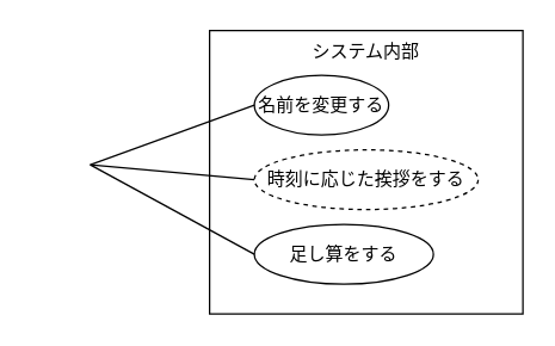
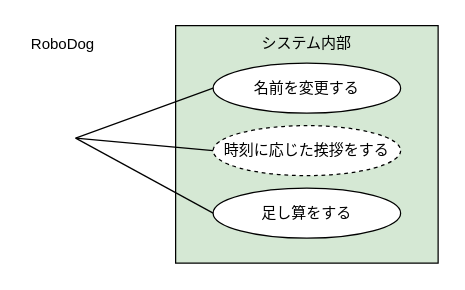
  <mxCell id="0" />
  <mxCell id="1" parent="0" />
- <mxCell id="2" value="システム内部" style="rounded=0;whiteSpace=wrap;html=1;verticalAlign=top;" parent="1" vertex="1"><mxGeometry x="140" y="20" width="210" height="190" as="geometry" /></mxCell>
- <mxCell id="3" value="名前を変更する" style="ellipse;whiteSpace=wrap;html=1;" parent="1" vertex="1"><mxGeometry x="170" y="50" width="90" height="40" as="geometry" /></mxCell>
+ <mxCell id="2" value="システム内部" style="rounded=0;whiteSpace=wrap;html=1;verticalAlign=top;fillColor=#d5e8d4;" parent="1" vertex="1"><mxGeometry x="140" y="20" width="210" height="190" as="geometry" /></mxCell>
+ <mxCell id="3" value="名前を変更する" style="ellipse;whiteSpace=wrap;html=1;" parent="1" vertex="1"><mxGeometry x="170" y="50" width="150" height="40" as="geometry" /></mxCell>
  <mxCell id="4" value="時刻に応じた挨拶をする" style="ellipse;whiteSpace=wrap;html=1;dashed=1;" parent="1" vertex="1"><mxGeometry x="170" y="100" width="150" height="40" as="geometry" /></mxCell>
  <mxCell id="5" value="" style="endArrow=none;html=1;entryX=0;entryY=0.5;entryDx=0;entryDy=0;" parent="1" target="3" edge="1"><mxGeometry width="50" height="50" relative="1" as="geometry"><mxPoint x="60" y="110" as="sourcePoint" /><mxPoint x="120" y="80" as="targetPoint" /></mxGeometry></mxCell>
  <mxCell id="6" value="" style="endArrow=none;html=1;entryX=0;entryY=0.5;entryDx=0;entryDy=0;" parent="1" target="4" edge="1"><mxGeometry width="50" height="50" relative="1" as="geometry"><mxPoint x="60" y="110" as="sourcePoint" /><mxPoint x="120" y="130" as="targetPoint" /></mxGeometry></mxCell>
+ <mxCell id="7" value="RoboDog" style="text;html=1;align=center;verticalAlign=middle;whiteSpace=wrap;rounded=0;" vertex="1" parent="1"><mxGeometry x="20" y="20" width="60" height="30" as="geometry" /></mxCell>
  <mxCell id="8" value="" style="endArrow=none;html=1;entryX=0;entryY=0.5;entryDx=0;entryDy=0;" edge="1" target="9" parent="1"><mxGeometry width="50" height="50" relative="1" as="geometry"><mxPoint x="60" y="110" as="sourcePoint" /><mxPoint x="120" y="190" as="targetPoint" /></mxGeometry></mxCell>
- <mxCell id="9" value="足し算をする" style="ellipse;whiteSpace=wrap;html=1;" vertex="1" parent="1"><mxGeometry x="170" y="150" width="120" height="40" as="geometry" /></mxCell>
+ <mxCell id="9" value="足し算をする" style="ellipse;whiteSpace=wrap;html=1;" vertex="1" parent="1"><mxGeometry x="170" y="150" width="150" height="40" as="geometry" /></mxCell>
